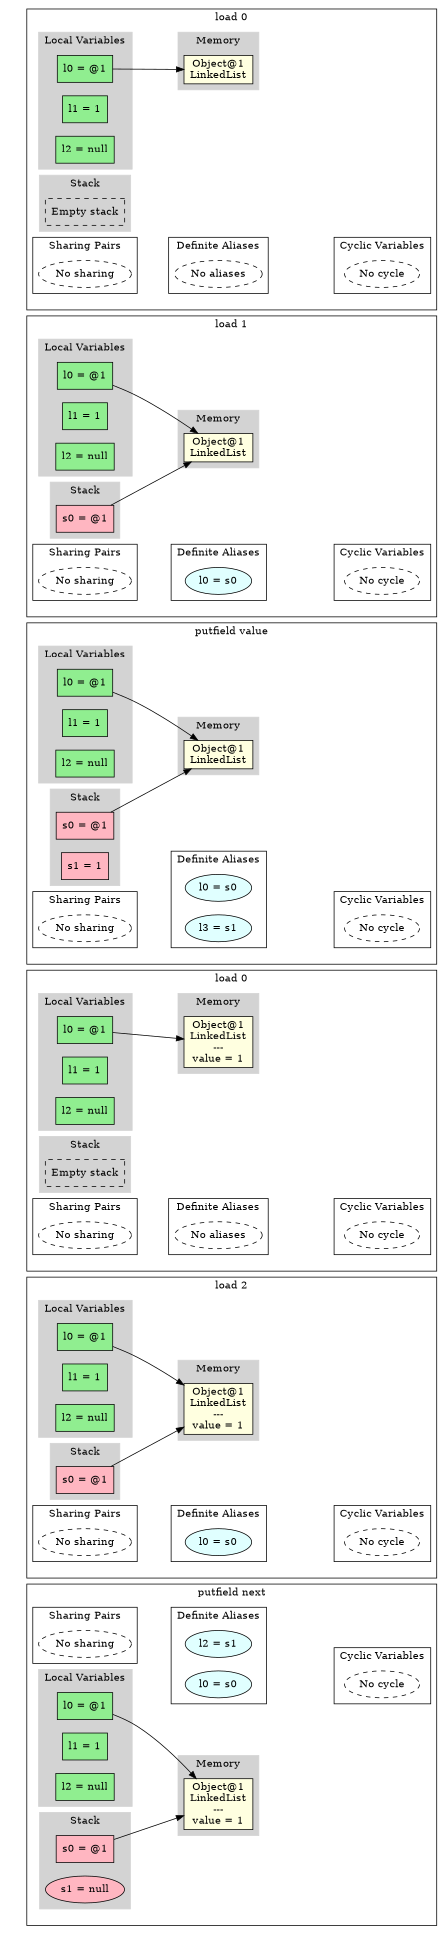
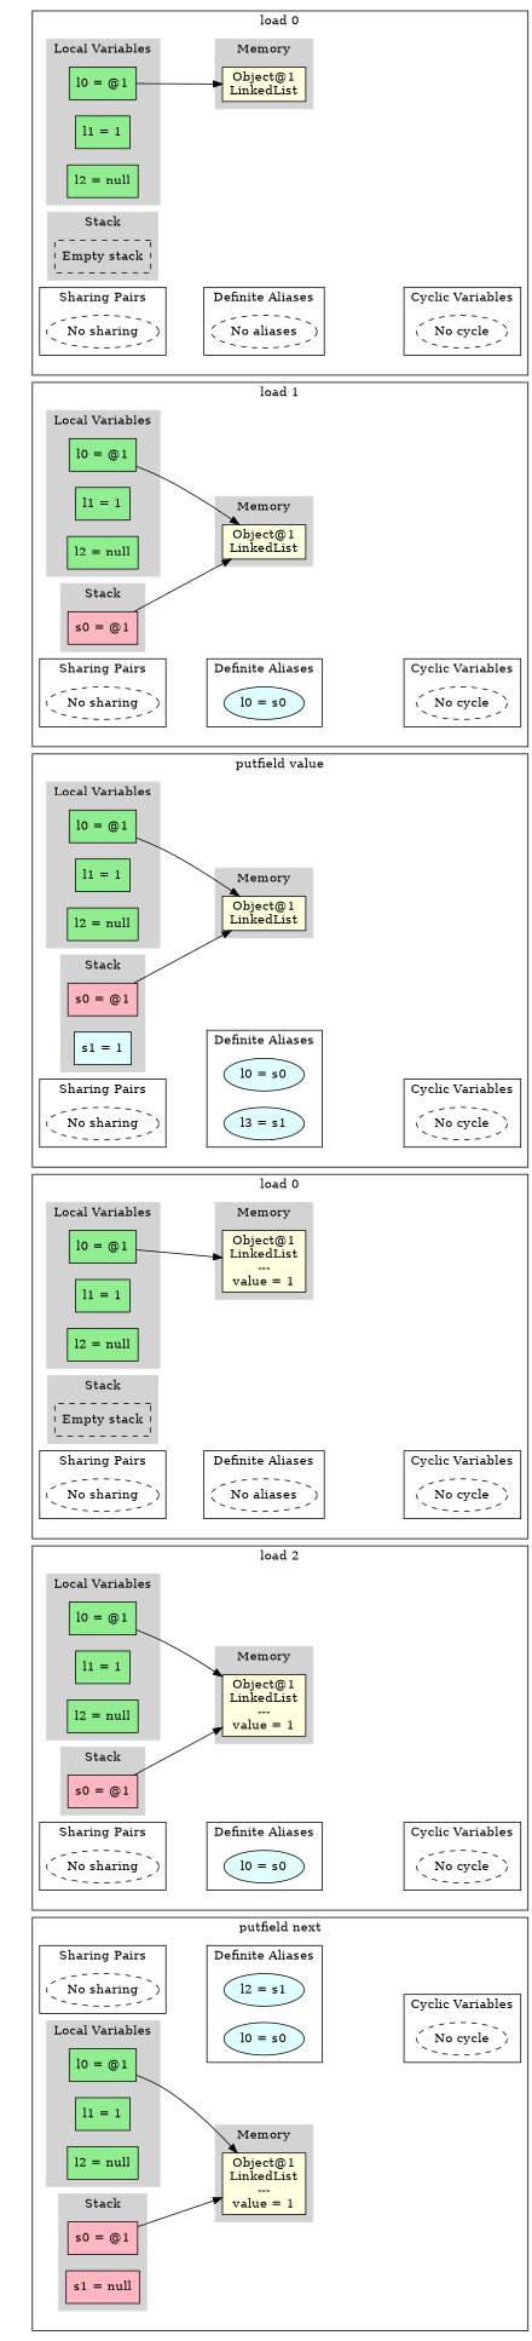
  digraph {
    anchor_start=anchor_57147994241004
    rankdir=LR
    node [fillcolor=lightgreen shape=box style=filled]
    edge [style=invis]
    anchor [fillcolor=lightblue height=0 shape=point style=invis width=0]
    n2 [label="l0 = @1"]
    n3 [label="l1 = 1"]
    n4 [label="l2 = null"]
    n5 [fillcolor=white label="Empty stack" style=dashed]
    n6 [fillcolor=lightyellow label="Object@1\nLinkedList"]
    n7 [fillcolor=white label="No sharing" shape=ellipse style=dashed]
    n8 [fillcolor=white label="No aliases" shape=ellipse style=dashed]
    n9 [fillcolor=white label="No cycle" shape=ellipse style=dashed]
    anchor_57147651671439 [fillcolor=lightblue shape=point style=invis]
    n11 [label="l0 = @1"]
    n12 [label="l1 = 1"]
    n13 [label="l2 = null"]
    n14 [fillcolor=lightpink label="s0 = @1"]
    n15 [fillcolor=lightyellow label="Object@1\nLinkedList"]
    n16 [fillcolor=white label="No sharing" shape=ellipse style=dashed]
    n17 [fillcolor=lightcyan label="l0 = s0" shape=ellipse]
    n18 [fillcolor=white label="No cycle" shape=ellipse style=dashed]
    anchor_57147653702999 [fillcolor=lightblue shape=point style=invis]
    n20 [label="l0 = @1"]
    n21 [label="l1 = 1"]
    n22 [label="l2 = null"]
    n23 [fillcolor=lightpink label="s0 = @1"]
-   n24 [fillcolor=lightpink label="s1 = 1"]
+   n24 [fillcolor=lightcyan label="s1 = 1"]
    n25 [fillcolor=lightyellow label="Object@1\nLinkedList"]
    n26 [fillcolor=white label="No sharing" shape=ellipse style=dashed]
    n27 [fillcolor=lightcyan label="l0 = s0" shape=ellipse]
    n28 [fillcolor=lightcyan label="l3 = s1" shape=ellipse]
    n29 [fillcolor=white label="No cycle" shape=ellipse style=dashed]
    anchor_57147660677553 [fillcolor=lightblue shape=point style=invis]
    n31 [label="l0 = @1"]
    n32 [label="l1 = 1"]
    n33 [label="l2 = null"]
    n34 [fillcolor=white label="Empty stack" style=dashed]
    n35 [fillcolor=lightyellow label="Object@1\nLinkedList\n---\nvalue = 1\n"]
    n36 [fillcolor=white label="No sharing" shape=ellipse style=dashed]
    n37 [fillcolor=white label="No aliases" shape=ellipse style=dashed]
    n38 [fillcolor=white label="No cycle" shape=ellipse style=dashed]
    anchor_57147804197044 [fillcolor=lightblue shape=point style=invis]
    n40 [label="l0 = @1"]
    n41 [label="l1 = 1"]
    n42 [label="l2 = null"]
    n43 [fillcolor=lightpink label="s0 = @1"]
    n44 [fillcolor=lightyellow label="Object@1\nLinkedList\n---\nvalue = 1\n"]
    n45 [fillcolor=white label="No sharing" shape=ellipse style=dashed]
    n46 [fillcolor=lightcyan label="l0 = s0" shape=ellipse]
    n47 [fillcolor=white label="No cycle" shape=ellipse style=dashed]
    anchor_57147964644169 [fillcolor=lightblue shape=point style=invis]
    n49 [fillcolor=white label="No sharing" shape=ellipse style=dashed]
    n50 [label="l0 = @1"]
    n51 [label="l1 = 1"]
    n52 [label="l2 = null"]
    n53 [fillcolor=lightpink label="s0 = @1"]
-   n54 [fillcolor=lightpink label="s1 = null" shape=ellipse]
+   n54 [fillcolor=lightpink label="s1 = null"]
    n55 [fillcolor=lightyellow label="Object@1\nLinkedList\n---\nvalue = 1\n"]
    n56 [fillcolor=lightcyan label="l2 = s1" shape=ellipse]
    n57 [fillcolor=lightcyan label="l0 = s0" shape=ellipse]
    n58 [fillcolor=white label="No cycle" shape=ellipse style=dashed]
    anchor_57147994241004 [fillcolor=lightblue shape=point style=invis]
    anchor_start [fillcolor=lightblue shape=point style=invis]
    subgraph cluster_1 {
      style=invis
      anchor
    }
    subgraph cluster_2 {
      label="load 0"
      anchor_57147651671439
      subgraph cluster_3 {
        color=lightgrey
        label="Local Variables"
        style=filled
        n2
        n3
        n4
      }
      subgraph cluster_4 {
        color=lightgrey
        label=Stack
        style=filled
        n5
      }
      subgraph cluster_5 {
        color=lightgrey
        label=Memory
        style=filled
        n6
      }
      subgraph cluster_6 {
        label="Sharing Pairs"
        n7
      }
      subgraph cluster_7 {
        label="Definite Aliases"
        n8
      }
      subgraph cluster_8 {
        label="Cyclic Variables"
        n9
      }
    }
    subgraph cluster_9 {
      label="load 1"
      anchor_57147653702999
      subgraph cluster_10 {
        color=lightgrey
        label="Local Variables"
        style=filled
        n11
        n12
        n13
      }
      subgraph cluster_11 {
        color=lightgrey
        label=Stack
        style=filled
        n14
      }
      subgraph cluster_12 {
        color=lightgrey
        label=Memory
        style=filled
        n15
      }
      subgraph cluster_13 {
        label="Sharing Pairs"
        n16
      }
      subgraph cluster_14 {
        label="Definite Aliases"
        n17
      }
      subgraph cluster_15 {
        label="Cyclic Variables"
        n18
      }
    }
    subgraph cluster_16 {
      label="putfield value"
      anchor_57147660677553
      subgraph cluster_17 {
        color=lightgrey
        label="Local Variables"
        style=filled
        n20
        n21
        n22
      }
      subgraph cluster_18 {
        color=lightgrey
        label=Stack
        style=filled
        n23
        n24
      }
      subgraph cluster_19 {
        color=lightgrey
        label=Memory
        style=filled
        n25
      }
      subgraph cluster_20 {
        label="Sharing Pairs"
        n26
      }
      subgraph cluster_21 {
        label="Definite Aliases"
        n27
        n28
      }
      subgraph cluster_22 {
        label="Cyclic Variables"
        n29
      }
    }
    subgraph cluster_23 {
      label="load 0"
      anchor_57147804197044
      subgraph cluster_24 {
        color=lightgrey
        label="Local Variables"
        style=filled
        n31
        n32
        n33
      }
      subgraph cluster_25 {
        color=lightgrey
        label=Stack
        style=filled
        n34
      }
      subgraph cluster_26 {
        color=lightgrey
        label=Memory
        style=filled
        n35
      }
      subgraph cluster_27 {
        label="Sharing Pairs"
        n36
      }
      subgraph cluster_28 {
        label="Definite Aliases"
        n37
      }
      subgraph cluster_29 {
        label="Cyclic Variables"
        n38
      }
    }
    subgraph cluster_30 {
      label="load 2"
      anchor_57147964644169
      subgraph cluster_31 {
        color=lightgrey
        label="Local Variables"
        style=filled
        n40
        n41
        n42
      }
      subgraph cluster_32 {
        color=lightgrey
        label=Stack
        style=filled
        n43
      }
      subgraph cluster_33 {
        color=lightgrey
        label=Memory
        style=filled
        n44
      }
      subgraph cluster_34 {
        label="Sharing Pairs"
        n45
      }
      subgraph cluster_35 {
        label="Definite Aliases"
        n46
      }
      subgraph cluster_36 {
        label="Cyclic Variables"
        n47
      }
    }
    subgraph cluster_37 {
      label="putfield next"
      anchor_57147994241004
      subgraph cluster_38 {
        label="Sharing Pairs"
        n49
      }
      subgraph cluster_39 {
        color=lightgrey
        label="Local Variables"
        style=filled
        n50
        n51
        n52
      }
      subgraph cluster_40 {
        color=lightgrey
        label=Stack
        style=filled
        n53
        n54
      }
      subgraph cluster_41 {
        color=lightgrey
        label=Memory
        style=filled
        n55
      }
      subgraph cluster_42 {
        label="Definite Aliases"
        n56
        n57
      }
      subgraph cluster_43 {
        label="Cyclic Variables"
        n58
      }
    }
    n2 -> n6 [style=""]
    n7 -> n8 [weight=10]
    n8 -> n9 [weight=10]
    n11 -> n15 [style=""]
    n14 -> n15 [style=""]
    n16 -> n17 [weight=10]
    n17 -> n18 [weight=10]
    n20 -> n25 [style=""]
    n23 -> n25 [style=""]
    n26 -> n28 [weight=10]
    n28 -> n29 [weight=10]
    n31 -> n35 [style=""]
    n36 -> n37 [weight=10]
    n37 -> n38 [weight=10]
    n40 -> n44 [style=""]
    n43 -> n44 [style=""]
    n45 -> n46 [weight=10]
    n46 -> n47 [weight=10]
    n49 -> n57 [weight=10]
    n50 -> n55 [style=""]
    n53 -> n55 [style=""]
    n57 -> n58 [weight=10]
    anchor_start -> anchor_57147651671439
    anchor_start -> anchor_57147653702999
    anchor_start -> anchor_57147660677553
    anchor_start -> anchor_57147804197044
    anchor_start -> anchor_57147964644169
    anchor_start -> anchor_57147994241004
  }
